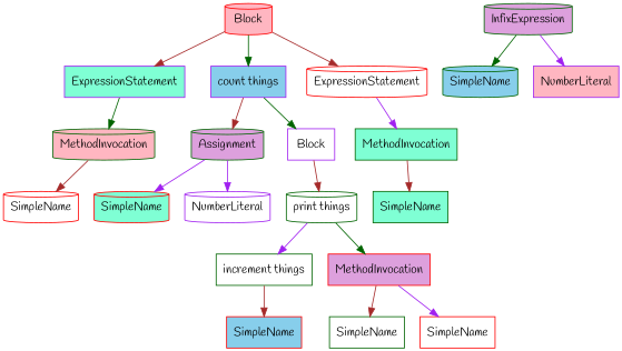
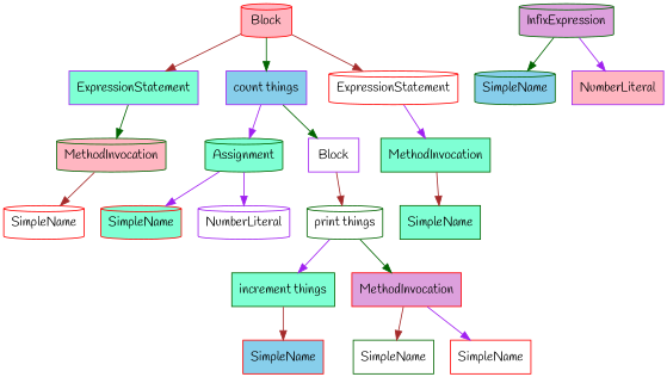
  digraph {
    compound=true
    fontname=Handlee
    node [color=darkgreen fillcolor=white fontname=Handlee shape=box style=filled]
    edge [color=brown fontname=Handlee]
    n1 [color=red fillcolor=lightpink label=Block shape=cylinder]
    n2 [color=purple fillcolor=aquamarine label=ExpressionStatement]
    n3 [color=purple fillcolor=skyblue label="count things"]
    n4 [color=red label=ExpressionStatement shape=cylinder]
    n5 [fillcolor=lightpink label=MethodInvocation shape=cylinder]
-   n6 [fillcolor=plum label=Assignment shape=cylinder]
+   n6 [fillcolor=aquamarine label=Assignment shape=cylinder]
    n7 [color=purple label=Block]
    n8 [fillcolor=aquamarine label=MethodInvocation]
    n9 [color=red label=SimpleName shape=cylinder]
    n10 [color=red fillcolor=aquamarine label=SimpleName shape=cylinder]
    n11 [color=purple label=NumberLiteral shape=cylinder]
    n12 [fillcolor=plum label=InfixExpression shape=cylinder]
    n13 [fillcolor=skyblue label=SimpleName shape=cylinder]
    n14 [color=purple fillcolor=lightpink label=NumberLiteral]
-   n15 [label="increment things"]
+   n15 [fillcolor=aquamarine label="increment things"]
    n16 [color=red fillcolor=skyblue label=SimpleName]
    n17 [label="print things" shape=cylinder]
    n18 [color=red fillcolor=plum label=MethodInvocation]
    n19 [label=SimpleName]
    n20 [color=red label=SimpleName]
    n21 [fillcolor=aquamarine label=SimpleName]
    n1 -> n2
    n1 -> n3 [color=darkgreen]
    n1 -> n4
    n2 -> n5 [color=darkgreen]
-   n3 -> n6
+   n3 -> n6 [color=purple]
    n3 -> n7 [color=darkgreen]
    n4 -> n8 [color=purple]
    n5 -> n9
    n6 -> n10 [color=purple]
    n6 -> n11 [color=purple]
    n7 -> n17
    n8 -> n21
    n12 -> n13 [color=darkgreen]
    n12 -> n14 [color=purple]
    n15 -> n16
    n17 -> n15 [color=purple]
    n17 -> n18 [color=darkgreen]
    n18 -> n19
    n18 -> n20 [color=purple]
  }
